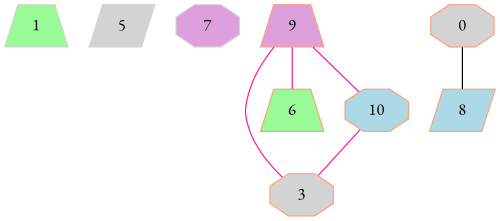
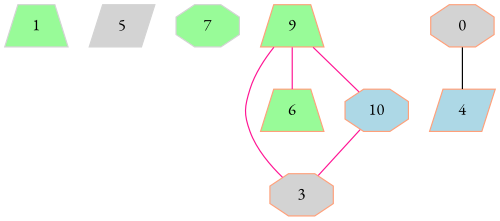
  graph {
    fontname="EB Garamond"
    node [color=lightsalmon fillcolor=lightgrey fontname="EB Garamond" shape=octagon style=filled]
    edge [color=deeppink fontname="EB Garamond"]
    1 [color=lightgray fillcolor=palegreen shape=trapezium]
    5 [color=lightgray shape=parallelogram]
-   7 [color=lightgray fillcolor=plum]
+   7 [color=lightgray fillcolor=palegreen]
    3
    n5 [label=0]
-   4 [fillcolor=lightblue shape=parallelogram label=8]
-   9 [fillcolor=plum shape=trapezium]
+   4 [fillcolor=lightblue shape=parallelogram]
+   9 [fillcolor=palegreen shape=trapezium]
    6 [fillcolor=palegreen shape=trapezium]
    10 [fillcolor=lightblue]
    n5 -- 4 [color=black]
    9 -- 3
    9 -- 6
    9 -- 10
    10 -- 3
  }
